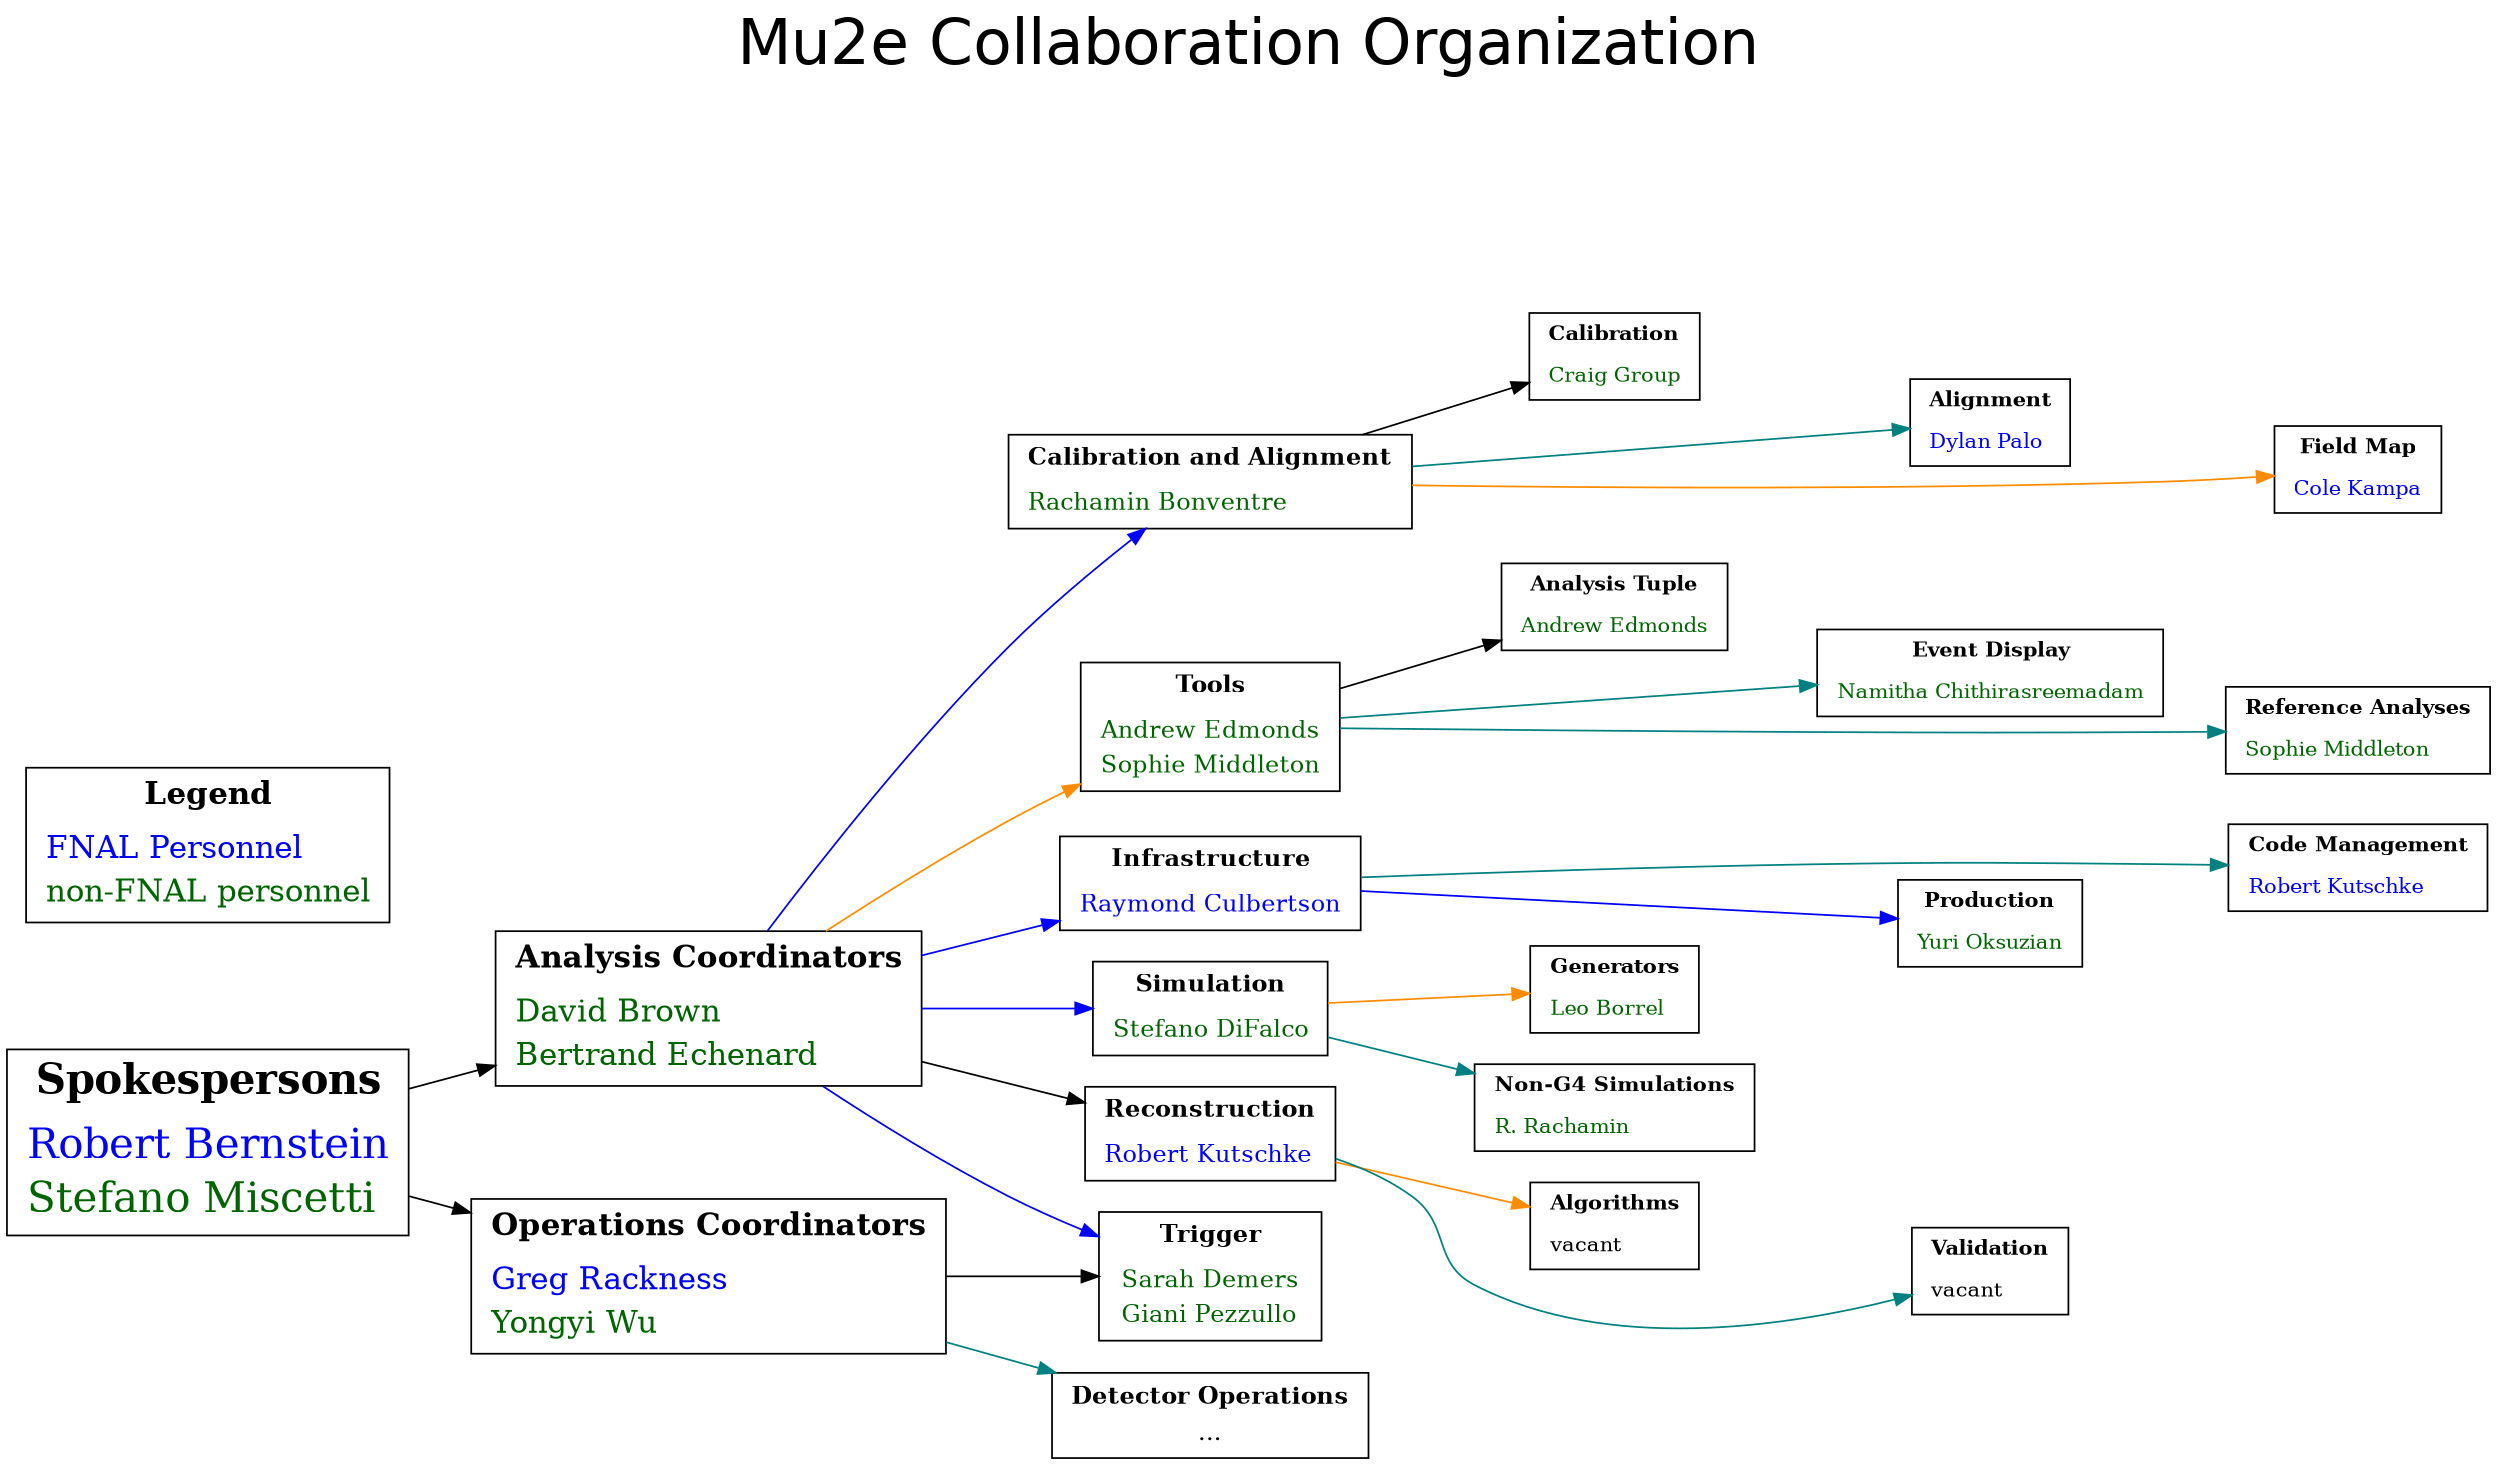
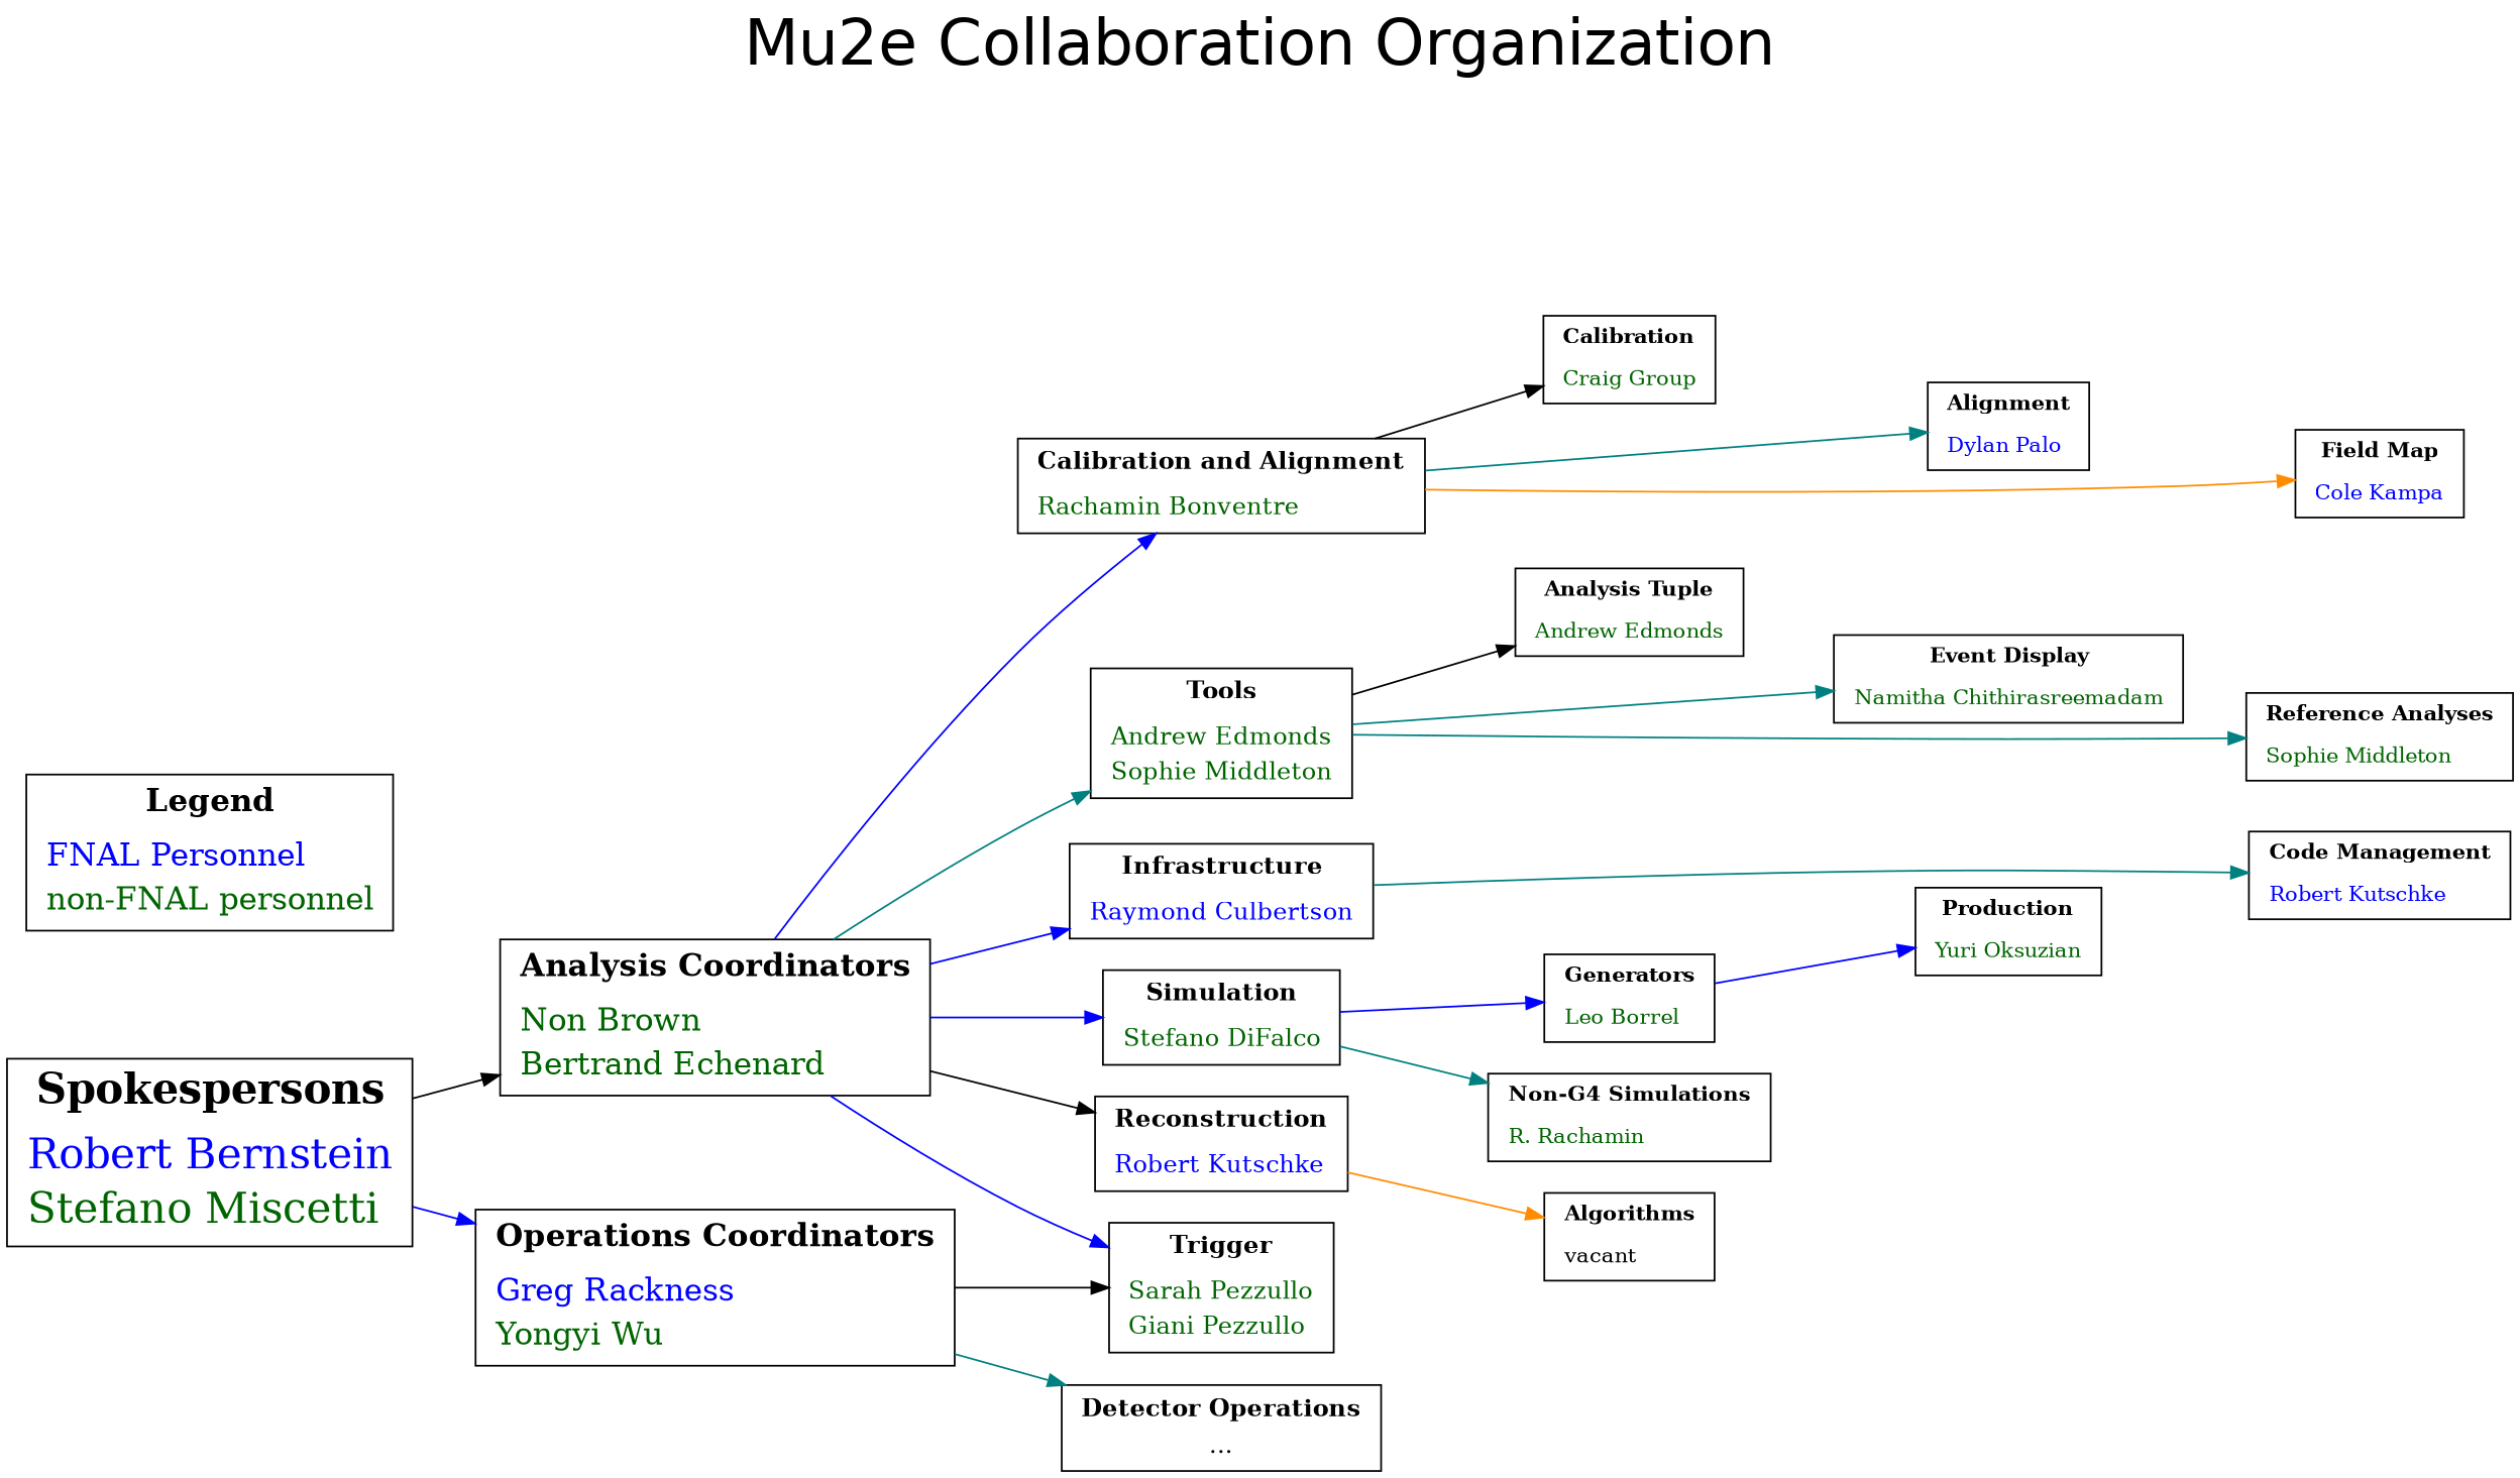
  digraph {
    fontname=Helvetica
    fontsize=36
    label="Mu2e Collaboration Organization\n    "
    labelloc=t
    rankdir=LR
    node [color=black fontsize=12 peripheries=1 shape=box]
    edge [color=teal]
    n1 [fontsize=24 label=<<table border="0" cellborder="0" cellspacing="1">                   <tr><td align="center"><b>Spokespersons</b></td></tr>                   <tr><td align="center"></td></tr>                   <tr><td align="left"><font color="blue" >Robert Bernstein</font></td></tr>                   <tr><td align="left"><font color="darkgreen">Stefano Miscetti</font></td></tr>                   </table>>]
    dummy [style=invisible width=1 color="" fontsize="" peripheries="" shape=""]
    n3 [fontsize=18 label=<<table border="0" cellborder="0" cellspacing="1">            <tr><td align="center"><b>Legend</b></td></tr>            <tr><td align="center"></td></tr>            <tr><td align="left"><font color="blue">FNAL Personnel </font></td></tr>            <tr><td align="left"><font color="darkgreen">non-FNAL personnel</font></td></tr>            </table>>]
-   n4 [fontsize=18 label=<<table border="0" cellborder="0" cellspacing="1">                           <tr><td align="center"><b>Analysis Coordinators</b></td></tr>                           <tr><td align="center"></td></tr>                           <tr><td align="left"><font color="darkgreen">David Brown</font></td></tr>                           <tr><td align="left"><font color="darkgreen">Bertrand Echenard</font></td></tr>                           </table>>]
+   n4 [fontsize=18 label=<<table border="0" cellborder="0" cellspacing="1">                           <tr><td align="center"><b>Analysis Coordinators</b></td></tr>                           <tr><td align="center"></td></tr>                           <tr><td align="left"><font color="darkgreen">Non Brown</font></td></tr>                           <tr><td align="left"><font color="darkgreen">Bertrand Echenard</font></td></tr>                           </table>>]
    n5 [fontsize=18 label=<<table border="0" cellborder="0" cellspacing="1">                             <tr><td align="center"><b>Operations Coordinators</b></td></tr>                             <tr><td align="center"></td></tr>                             <tr><td align="left"><font color="blue">Greg Rackness</font></td></tr>                             <tr><td align="left"><font color="darkgreen">Yongyi Wu</font></td></tr>                             </table>>]
    n6 [fontsize=14 label=<<table border="0" cellborder="0" cellspacing="1">                    <tr><td align="center"><b>Infrastructure</b></td></tr>                    <tr><td align="center"></td></tr>                    <tr><td align="left"><font color="blue">Raymond Culbertson</font></td></tr>                    </table>>]
    n7 [fontsize=14 label=<<table border="0" cellborder="0" cellspacing="1">                <tr><td align="center"><b>Simulation</b></td></tr>                <tr><td align="center"></td></tr>                <tr><td align="left"><font color="darkgreen">Stefano DiFalco</font></td></tr>                </table>>]
    n8 [fontsize=14 label=<<table border="0" cellborder="0" cellspacing="1">                    <tr><td align="center"><b>Reconstruction</b></td></tr>                    <tr><td align="center"></td></tr>                    <tr><td align="left"><font color="blue">Robert Kutschke</font></td></tr>                    </table>>]
    n9 [fontsize=14 label=<<table border="0" cellborder="0" cellspacing="1">              <tr><td align="center"><b>Calibration and Alignment</b></td></tr>              <tr><td align="center"></td></tr>              <tr><td align="left"><font color="darkgreen">Rachamin Bonventre</font></td></tr>              </table>>]
    n10 [fontsize=14 label=<<table border="0" cellborder="0" cellspacing="1">           <tr><td align="center"><b>Tools</b></td></tr>           <tr><td align="center"></td></tr>           <tr><td align="left"><font color="darkgreen">Andrew Edmonds</font></td></tr>           <tr><td align="left"><font color="darkgreen">Sophie Middleton</font></td></tr>           </table>>]
-   n11 [fontsize=14 label=<<table border="0" cellborder="0" cellspacing="1">             <tr><td align="center"><b>Trigger</b></td></tr>             <tr><td align="center"></td></tr>             <tr><td align="left"><font color="darkgreen">Sarah Demers</font></td></tr>             <tr><td align="left"><font color="darkgreen">Giani Pezzullo</font></td></tr>             </table>>]
+   n11 [fontsize=14 label=<<table border="0" cellborder="0" cellspacing="1">             <tr><td align="center"><b>Trigger</b></td></tr>             <tr><td align="center"></td></tr>             <tr><td align="left"><font color="darkgreen">Sarah Pezzullo</font></td></tr>             <tr><td align="left"><font color="darkgreen">Giani Pezzullo</font></td></tr>             </table>>]
    n12 [fontsize=14 label=<<table border="0" cellborder="0" cellspacing="1">                         <tr><td align="center"><b>Detector Operations</b></td></tr>                         <tr><td align="center">...</td></tr>                         </table>>]
    n13 [label=<<table border="0" cellborder="0" cellspacing="1">                <tr><td align="center"><b>Production</b></td></tr>                <tr><td align="center"></td></tr>                <tr><td align="left"><font color="darkgreen">Yuri Oksuzian</font></td></tr>                </table>>]
    n14 [label=<<table border="0" cellborder="0" cellspacing="1">          <tr><td align="center"><b>Code Management</b></td></tr>          <tr><td align="center"></td></tr>          <tr><td align="left"><font color="blue">Robert Kutschke</font></td></tr>          </table>>]
    n15 [label=<<table border="0" cellborder="0" cellspacing="1">                <tr><td align="center"><b>Generators</b></td></tr>                <tr><td align="center"></td></tr>                <tr><td align="left"><font color="darkgreen">Leo Borrel</font></td></tr>                </table>>]
    n16 [label=<<table border="0" cellborder="0" cellspacing="1">           <tr><td align="center"><b>Non-G4 Simulations</b></td></tr>           <tr><td align="center"></td></tr>           <tr><td align="left"><font color="darkgreen">R. Rachamin</font></td></tr>           </table>>]
    n17 [label=<<table border="0" cellborder="0" cellspacing="1">                <tr><td align="center"><b>Algorithms</b></td></tr>                <tr><td align="center"></td></tr>                <tr><td align="left"><font color="black">vacant</font></td></tr>                </table>>]
-   n18 [label=<<table border="0" cellborder="0" cellspacing="1">                <tr><td align="center"><b>Validation</b></td></tr>                <tr><td align="center"></td></tr>                <tr><td align="left"><font color="black">vacant</font></td></tr>                </table>>]
    n19 [label=<<table border="0" cellborder="0" cellspacing="1">                 <tr><td align="center"><b>Calibration</b></td></tr>                 <tr><td align="center"></td></tr>                 <tr><td align="left"><font color="darkgreen">Craig Group</font></td></tr>                 </table>>]
    n20 [label=<<table border="0" cellborder="0" cellspacing="1">               <tr><td align="center"><b>Alignment</b></td></tr>               <tr><td align="center"></td></tr>               <tr><td align="left"><font color="blue">Dylan Palo</font></td></tr>               </table>>]
    n21 [label=<<table border="0" cellborder="0" cellspacing="1">               <tr><td align="center"><b>Field Map</b></td></tr>               <tr><td align="center"></td></tr>               <tr><td align="left"><font color="blue">Cole Kampa</font></td></tr>               </table>>]
    n22 [label=<<table border="0" cellborder="0" cellspacing="1">                <tr><td align="center"><b>Analysis Tuple</b></td></tr>                <tr><td align="center"></td></tr>                <tr><td align="left"><font color="darkgreen">Andrew Edmonds</font></td></tr>                </table>>]
    n23 [label=<<table border="0" cellborder="0" cellspacing="1">                <tr><td align="center"><b>Event Display</b></td></tr>                <tr><td align="center"></td></tr>                <tr><td align="left"><font color="darkgreen">Namitha Chithirasreemadam</font></td></tr>                </table>>]
    n24 [label=<<table border="0" cellborder="0" cellspacing="1">                <tr><td align="center"><b>Reference Analyses</b></td></tr>                <tr><td align="center"></td></tr>                <tr><td align="left"><font color="darkgreen">Sophie Middleton</font></td></tr>                </table>>]
    subgraph sub_1 {
      rank=same
      n1
      dummy
      n3
    }
    subgraph sub_2 {
      rank=same
      n4
      n5
    }
    subgraph sub_3 {
      rank=same
      n6
      n7
      n8
      n9
      n10
      n11
      n12
    }
    n1 -> n4 [color=black]
-   n1 -> n5 [color=black]
+   n1 -> n5 [color=blue]
    n4 -> n6 [color=blue]
    n4 -> n7 [color=blue]
    n4 -> n8 [color=black]
    n4 -> n9 [color=blue]
-   n4 -> n10 [color=darkorange]
+   n4 -> n10
    n4 -> n11 [color=blue]
    n5 -> n11 [color=black]
    n5 -> n12
-   n6 -> n13 [color=blue]
+   n15 -> n13 [color=blue]
    n6 -> n14
-   n7 -> n15 [color=darkorange]
+   n7 -> n15 [color=blue]
    n7 -> n16
    n8 -> n17 [color=darkorange]
-   n8 -> n18
    n9 -> n19 [color=black]
    n9 -> n20
    n9 -> n21 [color=darkorange]
    n10 -> n22 [color=black]
    n10 -> n23
    n10 -> n24
    n13 -> n14 [dir=none style=invisible color=""]
-   n17 -> n18 [dir=none style=invisible color=""]
    n19 -> n20 [dir=none style=invisible color=""]
    n20 -> n21 [dir=none style=invisible color=""]
    n22 -> n23 [dir=none style=invisible color=""]
    n23 -> n24 [dir=none style=invisible color=""]
  }
